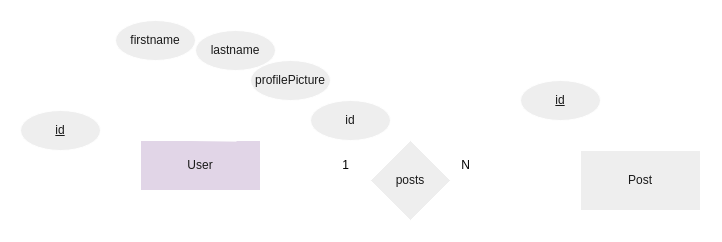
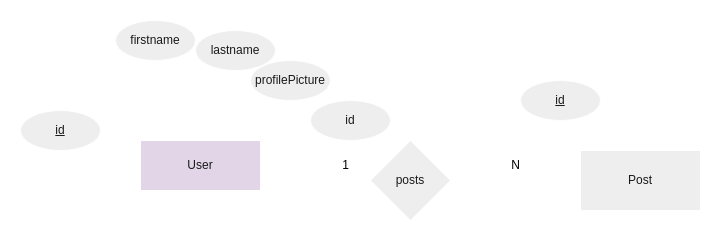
  <mxCell id="0" />
  <mxCell id="1" parent="0" />
  <mxCell id="2" value="&lt;span style=&quot;&quot;&gt;User&lt;/span&gt;" style="rounded=0;whiteSpace=wrap;html=1;fillColor=#e1d5e7;strokeColor=#FFFFFF;fontColor=#1A1A1A;labelBackgroundColor=none;" parent="1" vertex="1"><mxGeometry x="140" y="140" width="120" height="50" as="geometry" /></mxCell>
  <mxCell id="3" value="" style="endArrow=none;html=1;rounded=0;exitX=-0.004;exitY=0.162;exitDx=0;exitDy=0;exitPerimeter=0;strokeColor=#FFFFFF;fontColor=default;labelBackgroundColor=none;" edge="1" parent="1" source="2" target="4"><mxGeometry width="50" height="50" relative="1" as="geometry"><mxPoint x="170" y="180" as="sourcePoint" /><mxPoint x="200" y="70" as="targetPoint" /></mxGeometry></mxCell>
  <mxCell id="4" value="&lt;u&gt;id&lt;/u&gt;" style="ellipse;whiteSpace=wrap;html=1;strokeColor=#FFFFFF;fontColor=#1A1A1A;fillColor=#EEEEEE;labelBackgroundColor=none;" vertex="1" parent="1"><mxGeometry x="20" y="110" width="80" height="40" as="geometry" /></mxCell>
  <mxCell id="5" value="firstname" style="ellipse;whiteSpace=wrap;html=1;strokeColor=#FFFFFF;fontColor=#1A1A1A;fillColor=#EEEEEE;labelBackgroundColor=none;" vertex="1" parent="1"><mxGeometry x="115" y="20" width="80" height="40" as="geometry" /></mxCell>
  <mxCell id="6" value="lastname" style="ellipse;whiteSpace=wrap;html=1;strokeColor=#FFFFFF;fontColor=#1A1A1A;fillColor=#EEEEEE;labelBackgroundColor=none;" vertex="1" parent="1"><mxGeometry x="195" y="30" width="80" height="40" as="geometry" /></mxCell>
  <mxCell id="7" value="profilePicture" style="ellipse;whiteSpace=wrap;html=1;strokeColor=#FFFFFF;fontColor=#1A1A1A;fillColor=#EEEEEE;labelBackgroundColor=none;" vertex="1" parent="1"><mxGeometry x="250" y="60" width="80" height="40" as="geometry" /></mxCell>
  <mxCell id="8" value="" style="endArrow=none;html=1;rounded=0;exitX=0;exitY=1;exitDx=0;exitDy=0;strokeColor=#FFFFFF;fontColor=default;labelBackgroundColor=none;" edge="1" parent="1" source="7"><mxGeometry width="50" height="50" relative="1" as="geometry"><mxPoint x="170" y="200" as="sourcePoint" /><mxPoint x="230" y="139" as="targetPoint" /><Array as="points" /></mxGeometry></mxCell>
  <mxCell id="9" value="" style="endArrow=none;html=1;rounded=0;entryX=0.315;entryY=1;entryDx=0;entryDy=0;entryPerimeter=0;strokeColor=#FFFFFF;fontColor=default;labelBackgroundColor=none;" edge="1" parent="1" target="6"><mxGeometry width="50" height="50" relative="1" as="geometry"><mxPoint x="210" y="139" as="sourcePoint" /><mxPoint x="220" y="150" as="targetPoint" /></mxGeometry></mxCell>
- <mxCell id="10" value="" style="endArrow=none;html=1;rounded=0;entryX=0.8;entryY=0.013;entryDx=0;entryDy=0;entryPerimeter=0;strokeColor=#FFFFFF;fontColor=default;labelBackgroundColor=none;" edge="1" parent="1" source="5" target="2"><mxGeometry width="50" height="50" relative="1" as="geometry"><mxPoint x="170" y="200" as="sourcePoint" /><mxPoint x="220" y="150" as="targetPoint" /><Array as="points"><mxPoint x="190" y="140" /></Array></mxGeometry></mxCell>
  <mxCell id="11" value="id" style="ellipse;whiteSpace=wrap;html=1;strokeColor=#FFFFFF;fontColor=#1A1A1A;fillColor=#EEEEEE;labelBackgroundColor=none;" vertex="1" parent="1"><mxGeometry x="310" y="100" width="80" height="40" as="geometry" /></mxCell>
  <mxCell id="12" value="" style="endArrow=none;html=1;rounded=0;entryX=0;entryY=1;entryDx=0;entryDy=0;exitX=1;exitY=0.25;exitDx=0;exitDy=0;strokeColor=#FFFFFF;fontColor=default;labelBackgroundColor=none;" edge="1" parent="1" source="2" target="11"><mxGeometry width="50" height="50" relative="1" as="geometry"><mxPoint x="200" y="220" as="sourcePoint" /><mxPoint x="250" y="170" as="targetPoint" /></mxGeometry></mxCell>
  <mxCell id="13" value="" style="endArrow=diamond;html=1;rounded=0;entryX=1;entryY=0.5;entryDx=0;entryDy=0;exitX=0;exitY=0.5;exitDx=0;exitDy=0;strokeColor=#FFFFFF;fontColor=default;labelBackgroundColor=none;" edge="1" parent="1" source="14" target="2"><mxGeometry width="50" height="50" relative="1" as="geometry"><mxPoint x="360" y="180" as="sourcePoint" /><mxPoint x="250" y="170" as="targetPoint" /></mxGeometry></mxCell>
  <mxCell id="14" value="posts" style="rhombus;whiteSpace=wrap;html=1;strokeColor=#FFFFFF;fontColor=#1A1A1A;fillColor=#EEEEEE;labelBackgroundColor=none;" vertex="1" parent="1"><mxGeometry x="370" y="140" width="80" height="80" as="geometry" /></mxCell>
  <mxCell id="15" value="" style="endArrow=none;html=1;rounded=0;exitX=1;exitY=0.5;exitDx=0;exitDy=0;strokeColor=#FFFFFF;fontColor=default;labelBackgroundColor=none;" edge="1" parent="1" source="14"><mxGeometry width="50" height="50" relative="1" as="geometry"><mxPoint x="400" y="220" as="sourcePoint" /><mxPoint x="580" y="180" as="targetPoint" /></mxGeometry></mxCell>
  <mxCell id="16" value="1" style="text;html=1;align=center;verticalAlign=middle;resizable=0;points=[];autosize=1;strokeColor=none;fillColor=none;fontColor=light-dark(#000000,#000000);" vertex="1" parent="1"><mxGeometry x="330" y="150" width="30" height="30" as="geometry" /></mxCell>
- <mxCell id="17" value="&lt;span style=&quot;caret-color: rgba(0, 0, 0, 0);&quot;&gt;N&lt;/span&gt;" style="text;html=1;align=center;verticalAlign=middle;resizable=0;points=[];autosize=1;strokeColor=none;fillColor=none;fontColor=light-dark(#000000,#000000);" vertex="1" parent="1"><mxGeometry x="450" y="150" width="30" height="30" as="geometry" /></mxCell>
+ <mxCell id="17" value="&lt;span style=&quot;caret-color: rgba(0, 0, 0, 0);&quot;&gt;N&lt;/span&gt;" style="text;html=1;align=center;verticalAlign=middle;resizable=0;points=[];autosize=1;strokeColor=none;fillColor=none;fontColor=light-dark(#000000,#000000);" vertex="1" parent="1"><mxGeometry x="500" y="150" width="30" height="30" as="geometry" /></mxCell>
  <mxCell id="18" value="Post" style="rounded=0;whiteSpace=wrap;html=1;strokeColor=#FFFFFF;fontColor=#1A1A1A;fillColor=#EEEEEE;" vertex="1" parent="1"><mxGeometry x="580" y="150" width="120" height="60" as="geometry" /></mxCell>
  <mxCell id="19" value="" style="endArrow=none;html=1;rounded=0;strokeColor=#FFFFFF;fontColor=#FFFFFF;exitX=0.17;exitY=-0.017;exitDx=0;exitDy=0;exitPerimeter=0;" edge="1" parent="1" source="18"><mxGeometry width="50" height="50" relative="1" as="geometry"><mxPoint x="400" y="220" as="sourcePoint" /><mxPoint x="570" y="120" as="targetPoint" /></mxGeometry></mxCell>
  <mxCell id="20" value="&lt;u&gt;id&lt;/u&gt;" style="ellipse;whiteSpace=wrap;html=1;strokeColor=#FFFFFF;fontColor=#1A1A1A;fillColor=#EEEEEE;labelBackgroundColor=none;" vertex="1" parent="1"><mxGeometry x="520" y="80" width="80" height="40" as="geometry" /></mxCell>
